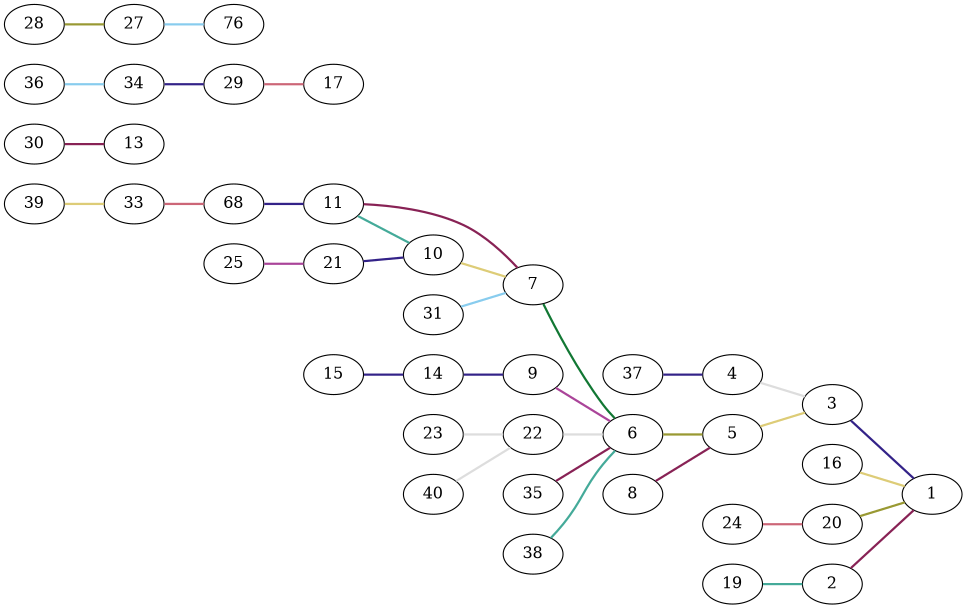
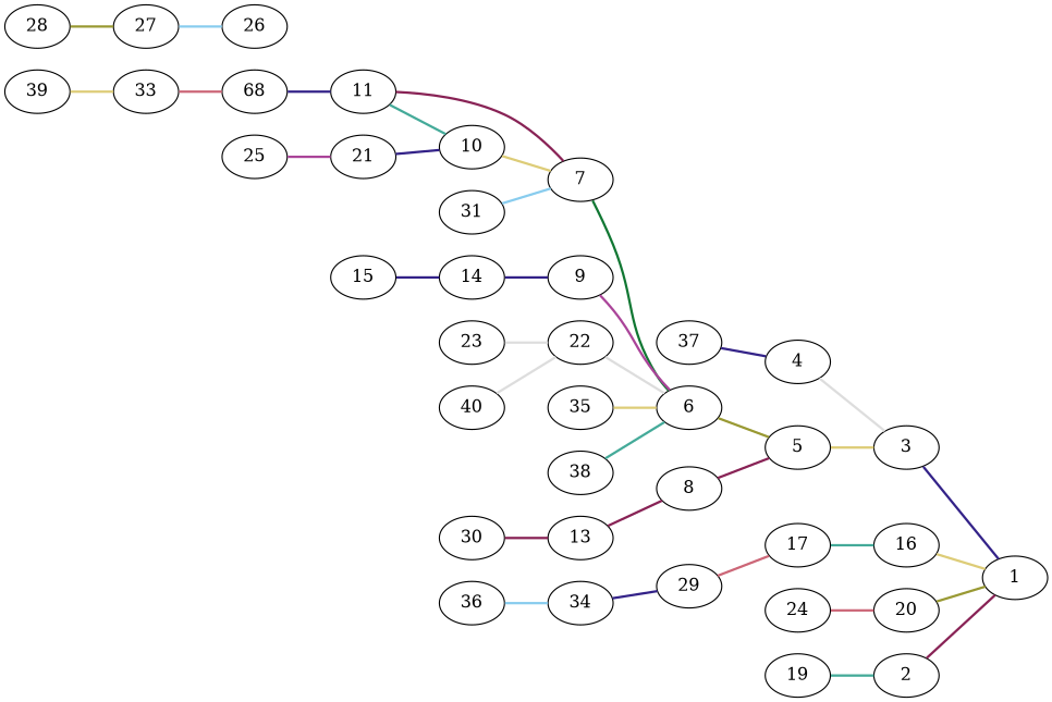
  graph {
    rankdir=LR
    edge [color="#332288" style=bold]
    2
    1
    3
    4
    5
    6
    7
    8
    9
    10
    11
    13
    14
    15
    16
    17
    n17 [label=68]
    19
    20
    21
    22
    23
    24
    25
    27
-   26 [label=76]
+   26
    28
    29
    30
    31
    33
    34
    35
    36
    37
    38
    39
    40
    2 -- 1 [color="#882255"]
    3 -- 1
    4 -- 3 [color="#DDDDDD"]
    5 -- 3 [color="#DDCC77"]
    6 -- 5 [color="#999933"]
    7 -- 6 [color="#117733"]
    8 -- 5 [color="#882255"]
    9 -- 6 [color="#AA4499"]
    10 -- 7 [color="#DDCC77"]
    11 -- 7 [color="#882255"]
    11 -- 10 [color="#44AA99"]
+   13 -- 8 [color="#882255"]
    14 -- 9
    15 -- 14
    16 -- 1 [color="#DDCC77"]
+   17 -- 16 [color="#44AA99"]
    n17 -- 11
    19 -- 2 [color="#44AA99"]
    20 -- 1 [color="#999933"]
    21 -- 10
    22 -- 6 [color="#DDDDDD"]
    23 -- 22 [color="#DDDDDD"]
    24 -- 20 [color="#CC6677"]
    25 -- 21 [color="#AA4499"]
    27 -- 26 [color="#88CCEE"]
    28 -- 27 [color="#999933"]
    29 -- 17 [color="#CC6677"]
    30 -- 13 [color="#882255"]
    31 -- 7 [color="#88CCEE"]
    33 -- n17 [color="#CC6677"]
    34 -- 29
-   35 -- 6 [color="#882255"]
+   35 -- 6 [color="#DDCC77"]
    36 -- 34 [color="#88CCEE"]
    37 -- 4
    38 -- 6 [color="#44AA99"]
    39 -- 33 [color="#DDCC77"]
    40 -- 22 [color="#DDDDDD"]
  }
